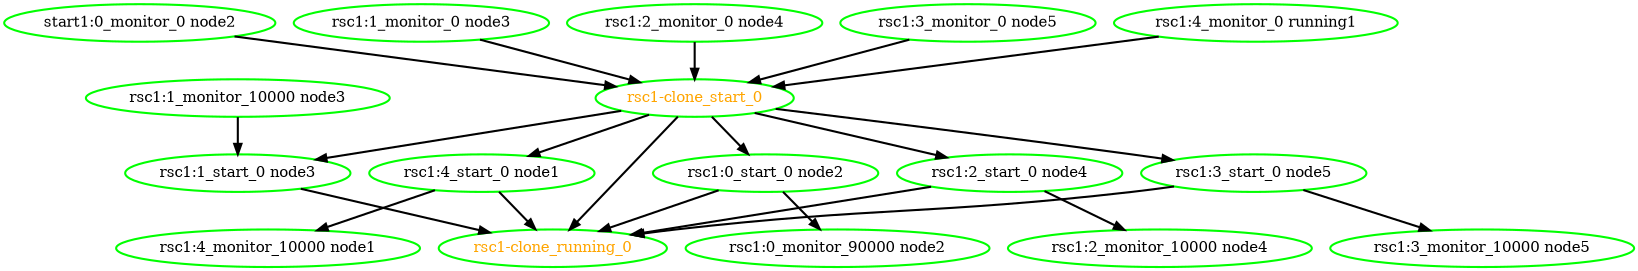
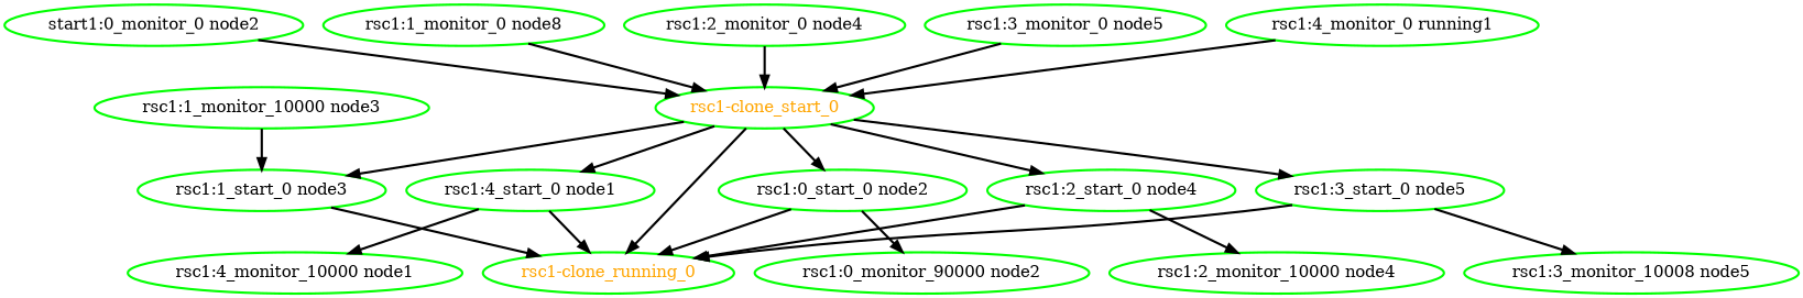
  digraph {
    node [color=green fontcolor=black style=bold]
    edge [style=bold]
    "rsc1-clone_running_0" [fontcolor=orange]
    "rsc1-clone_start_0" [fontcolor=orange]
    "rsc1:0_start_0 node2"
    "rsc1:1_start_0 node3"
    "rsc1:2_start_0 node4"
    "rsc1:3_start_0 node5"
    "rsc1:4_start_0 node1"
    n8 [label="rsc1:0_monitor_90000 node2"]
    "rsc1:2_monitor_10000 node4"
-   "rsc1:3_monitor_10000 node5"
+   "rsc1:3_monitor_10000 node5" [label="rsc1:3_monitor_10008 node5"]
    "rsc1:4_monitor_10000 node1"
    "rsc1:1_monitor_10000 node3"
    n13 [label="start1:0_monitor_0 node2"]
-   "rsc1:1_monitor_0 node3"
+   "rsc1:1_monitor_0 node3" [label="rsc1:1_monitor_0 node8"]
    "rsc1:2_monitor_0 node4"
    "rsc1:3_monitor_0 node5"
    n17 [label="rsc1:4_monitor_0 running1"]
    "rsc1-clone_start_0" -> "rsc1-clone_running_0"
    "rsc1-clone_start_0" -> "rsc1:0_start_0 node2"
    "rsc1-clone_start_0" -> "rsc1:1_start_0 node3"
    "rsc1-clone_start_0" -> "rsc1:2_start_0 node4"
    "rsc1-clone_start_0" -> "rsc1:3_start_0 node5"
    "rsc1-clone_start_0" -> "rsc1:4_start_0 node1"
    "rsc1:0_start_0 node2" -> "rsc1-clone_running_0"
    "rsc1:0_start_0 node2" -> n8
    "rsc1:1_start_0 node3" -> "rsc1-clone_running_0"
    "rsc1:2_start_0 node4" -> "rsc1-clone_running_0"
    "rsc1:2_start_0 node4" -> "rsc1:2_monitor_10000 node4"
    "rsc1:3_start_0 node5" -> "rsc1-clone_running_0"
    "rsc1:3_start_0 node5" -> "rsc1:3_monitor_10000 node5"
    "rsc1:4_start_0 node1" -> "rsc1-clone_running_0"
    "rsc1:4_start_0 node1" -> "rsc1:4_monitor_10000 node1"
    "rsc1:1_monitor_10000 node3" -> "rsc1:1_start_0 node3"
    n13 -> "rsc1-clone_start_0"
    "rsc1:1_monitor_0 node3" -> "rsc1-clone_start_0"
    "rsc1:2_monitor_0 node4" -> "rsc1-clone_start_0"
    "rsc1:3_monitor_0 node5" -> "rsc1-clone_start_0"
    n17 -> "rsc1-clone_start_0"
  }
